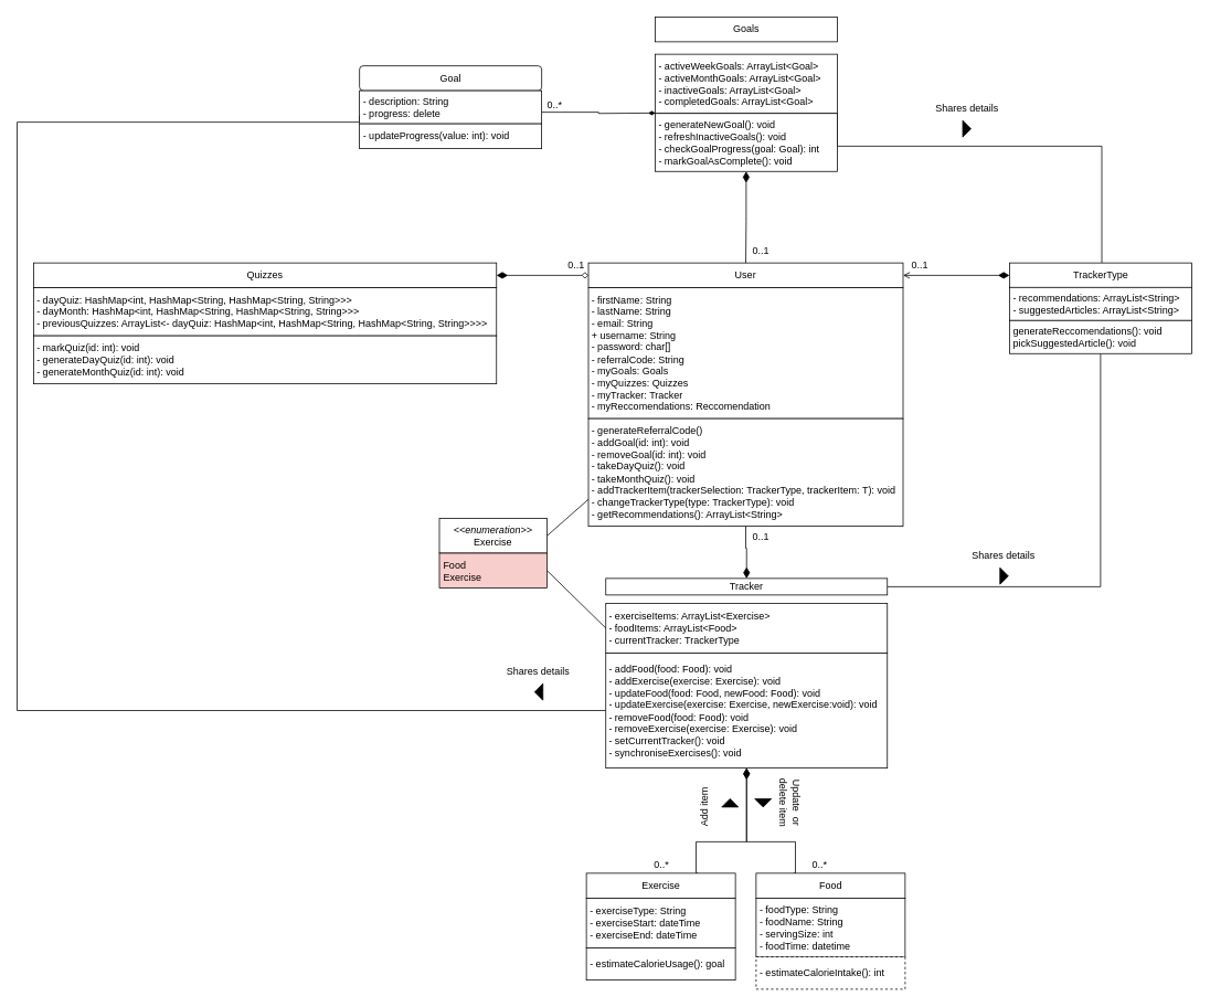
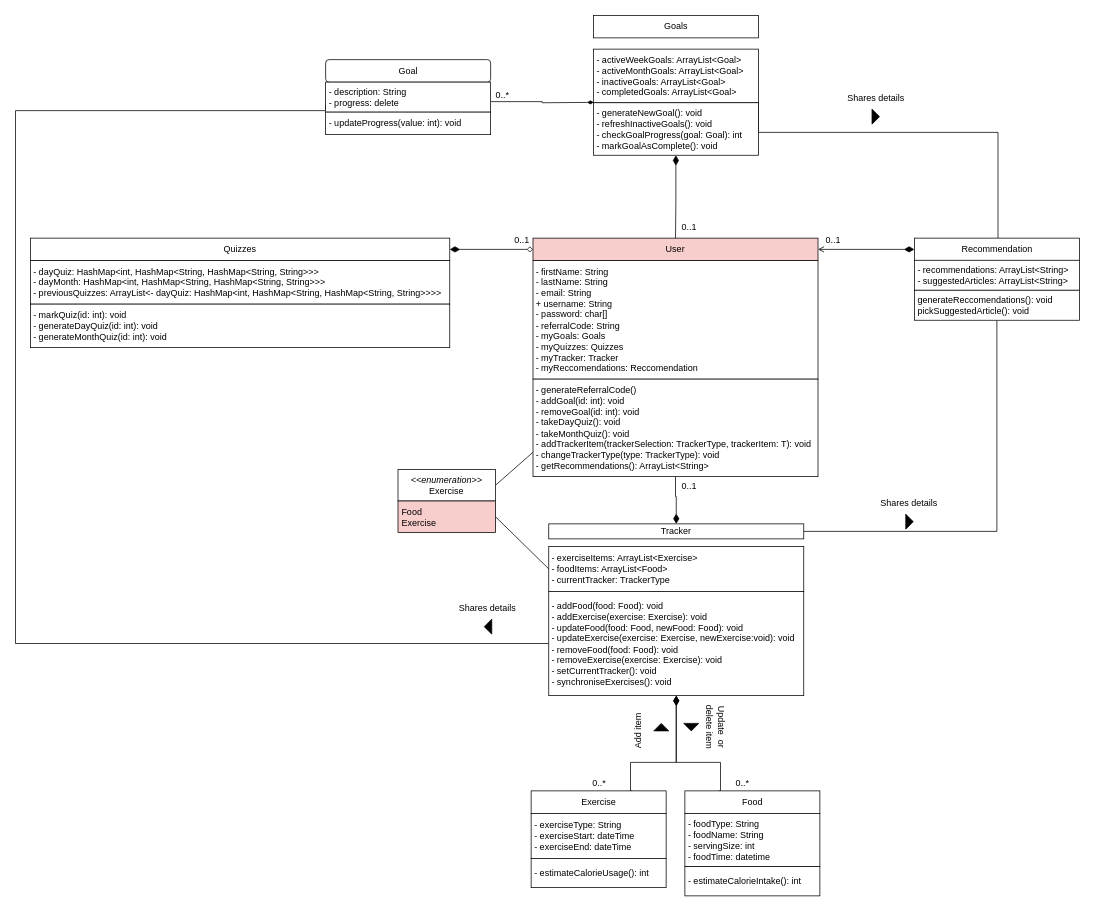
  <mxCell id="0" />
  <mxCell id="1" parent="0" />
- <mxCell id="2" value="User" style="rounded=0;whiteSpace=wrap;html=1;" vertex="1" parent="1"><mxGeometry x="710" y="317" width="380" height="30" as="geometry" /></mxCell>
+ <mxCell id="2" value="User" style="rounded=0;whiteSpace=wrap;html=1;fillColor=#f8cecc;" vertex="1" parent="1"><mxGeometry x="710" y="317" width="380" height="30" as="geometry" /></mxCell>
  <mxCell id="3" style="edgeStyle=orthogonalEdgeStyle;rounded=0;orthogonalLoop=1;jettySize=auto;html=1;exitX=0.5;exitY=0;exitDx=0;exitDy=0;entryX=0.5;entryY=1;entryDx=0;entryDy=0;endArrow=none;endFill=0;startArrow=diamondThin;startFill=1;startSize=11;" edge="1" parent="1" source="5" target="41"><mxGeometry relative="1" as="geometry" /></mxCell>
  <mxCell id="4" style="edgeStyle=orthogonalEdgeStyle;rounded=0;jumpSize=6;orthogonalLoop=1;jettySize=auto;html=1;exitX=1;exitY=0.5;exitDx=0;exitDy=0;entryX=0.5;entryY=1;entryDx=0;entryDy=0;strokeWidth=1;fontSize=12;startArrow=none;startFill=0;endArrow=none;endFill=0;startSize=6;endSize=11;" edge="1" parent="1" source="5" target="39"><mxGeometry relative="1" as="geometry" /></mxCell>
  <mxCell id="5" value="Tracker" style="rounded=0;whiteSpace=wrap;html=1;" vertex="1" parent="1"><mxGeometry x="731" y="698" width="340" height="20" as="geometry" /></mxCell>
  <mxCell id="6" style="edgeStyle=orthogonalEdgeStyle;rounded=0;orthogonalLoop=1;jettySize=auto;html=1;endArrow=diamondThin;endFill=1;endSize=11;exitX=0.75;exitY=0;exitDx=0;exitDy=0;" edge="1" parent="1" source="7" target="37"><mxGeometry relative="1" as="geometry"><Array as="points"><mxPoint x="840" y="1054" /><mxPoint x="840" y="1016" /><mxPoint x="901" y="1016" /></Array><mxPoint x="821.067" y="1053" as="sourcePoint" /><mxPoint x="901" y="921" as="targetPoint" /></mxGeometry></mxCell>
  <mxCell id="7" value="Exercise" style="rounded=0;whiteSpace=wrap;html=1;" vertex="1" parent="1"><mxGeometry x="707.5" y="1054" width="180" height="30" as="geometry" /></mxCell>
  <mxCell id="8" style="edgeStyle=orthogonalEdgeStyle;rounded=0;orthogonalLoop=1;jettySize=auto;html=1;endArrow=diamondThin;endFill=1;startSize=6;endSize=11;exitX=0.25;exitY=0;exitDx=0;exitDy=0;" edge="1" parent="1" source="9" target="37"><mxGeometry relative="1" as="geometry"><Array as="points"><mxPoint x="960" y="1054" /><mxPoint x="960" y="1016" /><mxPoint x="901" y="1016" /></Array><mxPoint x="901" y="921" as="targetPoint" /></mxGeometry></mxCell>
  <mxCell id="9" value="Food" style="rounded=0;whiteSpace=wrap;html=1;" vertex="1" parent="1"><mxGeometry x="912.5" y="1054" width="180" height="30" as="geometry" /></mxCell>
  <mxCell id="10" style="edgeStyle=orthogonalEdgeStyle;rounded=0;orthogonalLoop=1;jettySize=auto;html=1;entryX=1;entryY=0.5;entryDx=0;entryDy=0;endArrow=open;endFill=0;startArrow=diamondThin;startFill=1;startSize=11;" edge="1" parent="1" source="12" target="2"><mxGeometry relative="1" as="geometry" /></mxCell>
  <mxCell id="11" style="edgeStyle=orthogonalEdgeStyle;rounded=0;orthogonalLoop=1;jettySize=auto;html=1;entryX=1;entryY=1;entryDx=0;entryDy=0;endArrow=none;endFill=0;" edge="1" parent="1" source="12" target="48"><mxGeometry relative="1" as="geometry"><Array as="points"><mxPoint x="1330" y="176" /></Array></mxGeometry></mxCell>
- <mxCell id="12" value="TrackerType" style="rounded=0;whiteSpace=wrap;html=1;" vertex="1" parent="1"><mxGeometry x="1218.5" y="317" width="220" height="30" as="geometry" /></mxCell>
+ <mxCell id="12" value="Recommendation" style="rounded=0;whiteSpace=wrap;html=1;" vertex="1" parent="1"><mxGeometry x="1218.5" y="317" width="220" height="30" as="geometry" /></mxCell>
  <mxCell id="13" style="edgeStyle=orthogonalEdgeStyle;rounded=0;orthogonalLoop=1;jettySize=auto;html=1;entryX=0.5;entryY=0;entryDx=0;entryDy=0;endArrow=none;endFill=0;startArrow=diamondThin;startFill=1;endSize=6;jumpSize=6;fontSize=12;strokeWidth=1;startSize=11;exitX=0.5;exitY=1;exitDx=0;exitDy=0;" edge="1" parent="1" source="50" target="2"><mxGeometry relative="1" as="geometry" /></mxCell>
  <mxCell id="14" value="Goals" style="rounded=0;whiteSpace=wrap;html=1;" vertex="1" parent="1"><mxGeometry x="790.5" y="20" width="220" height="30" as="geometry" /></mxCell>
  <mxCell id="15" style="edgeStyle=orthogonalEdgeStyle;rounded=0;orthogonalLoop=1;jettySize=auto;html=1;entryX=0;entryY=0.5;entryDx=0;entryDy=0;endArrow=diamond;endFill=0;startArrow=diamondThin;startFill=1;startSize=11;" edge="1" parent="1" source="16" target="2"><mxGeometry relative="1" as="geometry" /></mxCell>
  <mxCell id="16" value="Quizzes" style="rounded=0;whiteSpace=wrap;html=1;" vertex="1" parent="1"><mxGeometry x="40" y="317" width="559" height="30" as="geometry" /></mxCell>
  <mxCell id="17" value="0..1" style="text;html=1;align=center;verticalAlign=middle;resizable=0;points=[];autosize=1;strokeColor=none;fillColor=none;" vertex="1" parent="1"><mxGeometry x="898" y="633" width="40" height="30" as="geometry" /></mxCell>
  <mxCell id="18" value="0..1" style="text;html=1;align=center;verticalAlign=middle;resizable=0;points=[];autosize=1;strokeColor=none;fillColor=none;" vertex="1" parent="1"><mxGeometry x="1090" y="305" width="40" height="30" as="geometry" /></mxCell>
  <mxCell id="19" value="0..1" style="text;html=1;align=center;verticalAlign=middle;resizable=0;points=[];autosize=1;strokeColor=none;fillColor=none;" vertex="1" parent="1"><mxGeometry x="898" y="287" width="40" height="30" as="geometry" /></mxCell>
  <mxCell id="20" value="0..1" style="text;html=1;align=center;verticalAlign=middle;resizable=0;points=[];autosize=1;strokeColor=none;fillColor=none;" vertex="1" parent="1"><mxGeometry x="675" y="305" width="40" height="30" as="geometry" /></mxCell>
  <mxCell id="21" value="0..*" style="text;html=1;align=center;verticalAlign=middle;resizable=0;points=[];autosize=1;strokeColor=none;fillColor=none;" vertex="1" parent="1"><mxGeometry x="777.5" y="1029" width="40" height="30" as="geometry" /></mxCell>
  <mxCell id="22" value="0..*" style="text;html=1;align=center;verticalAlign=middle;resizable=0;points=[];autosize=1;strokeColor=none;fillColor=none;" vertex="1" parent="1"><mxGeometry x="968.5" y="1029" width="40" height="30" as="geometry" /></mxCell>
  <mxCell id="23" value="" style="triangle;whiteSpace=wrap;html=1;fontSize=12;fillColor=#000000;rotation=-90;" vertex="1" parent="1"><mxGeometry x="876" y="959" width="10" height="20" as="geometry" /></mxCell>
  <mxCell id="24" value="" style="triangle;whiteSpace=wrap;html=1;fontSize=12;fillColor=#000000;rotation=90;" vertex="1" parent="1"><mxGeometry x="916" y="959" width="10" height="20" as="geometry" /></mxCell>
  <mxCell id="25" value="Add item" style="text;html=1;strokeColor=none;fillColor=none;align=center;verticalAlign=middle;whiteSpace=wrap;rounded=0;fontSize=12;rotation=-90;" vertex="1" parent="1"><mxGeometry x="821" y="959" width="60" height="30" as="geometry" /></mxCell>
  <mxCell id="26" value="Update&amp;nbsp; or delete item" style="text;html=1;strokeColor=none;fillColor=none;align=center;verticalAlign=middle;whiteSpace=wrap;rounded=0;fontSize=12;rotation=90;" vertex="1" parent="1"><mxGeometry x="921" y="954" width="65" height="30" as="geometry" /></mxCell>
  <mxCell id="27" value="" style="triangle;whiteSpace=wrap;html=1;fontSize=12;fillColor=#000000;" vertex="1" parent="1"><mxGeometry x="1207" y="685" width="10" height="20" as="geometry" /></mxCell>
  <mxCell id="28" value="" style="triangle;whiteSpace=wrap;html=1;fontSize=12;fillColor=#000000;" vertex="1" parent="1"><mxGeometry x="1162" y="145" width="10" height="20" as="geometry" /></mxCell>
  <mxCell id="29" value="Shares details" style="text;html=1;strokeColor=none;fillColor=none;align=center;verticalAlign=middle;whiteSpace=wrap;rounded=0;fontSize=12;" vertex="1" parent="1"><mxGeometry x="1127.5" y="115" width="79" height="30" as="geometry" /></mxCell>
  <mxCell id="30" value="Shares details" style="text;html=1;strokeColor=none;fillColor=none;align=center;verticalAlign=middle;whiteSpace=wrap;rounded=0;fontSize=12;" vertex="1" parent="1"><mxGeometry x="1172" y="655" width="79" height="30" as="geometry" /></mxCell>
  <mxCell id="31" value="- exerciseType: String&lt;br&gt;- exerciseStart: dateTime&lt;br&gt;- exerciseEnd: dateTime" style="rounded=0;whiteSpace=wrap;html=1;align=left;spacingLeft=2;" vertex="1" parent="1"><mxGeometry x="707.5" y="1084" width="180" height="60" as="geometry" /></mxCell>
- <mxCell id="32" value="- estimateCalorieUsage(): goal" style="rounded=0;whiteSpace=wrap;html=1;align=left;spacingLeft=2;" vertex="1" parent="1"><mxGeometry x="707.5" y="1144" width="180" height="39" as="geometry" /></mxCell>
+ <mxCell id="32" value="- estimateCalorieUsage(): int" style="rounded=0;whiteSpace=wrap;html=1;align=left;spacingLeft=2;" vertex="1" parent="1"><mxGeometry x="707.5" y="1144" width="180" height="39" as="geometry" /></mxCell>
  <mxCell id="33" value="- foodType: String&lt;br&gt;- foodName: String&lt;br&gt;- servingSize: int&lt;br&gt;- foodTime: datetime" style="rounded=0;whiteSpace=wrap;html=1;align=left;spacingLeft=2;" vertex="1" parent="1"><mxGeometry x="912.5" y="1084" width="180" height="71" as="geometry" /></mxCell>
- <mxCell id="34" value="- estimateCalorieIntake(): int" style="rounded=0;whiteSpace=wrap;html=1;align=left;spacingLeft=2;dashed=1;" vertex="1" parent="1"><mxGeometry x="912.5" y="1155" width="180" height="39" as="geometry" /></mxCell>
+ <mxCell id="34" value="- estimateCalorieIntake(): int" style="rounded=0;whiteSpace=wrap;html=1;align=left;spacingLeft=2;" vertex="1" parent="1"><mxGeometry x="912.5" y="1155" width="180" height="39" as="geometry" /></mxCell>
  <mxCell id="35" value="- exerciseItems: ArrayList&amp;lt;Exercise&amp;gt;&lt;br&gt;- foodItems: ArrayList&amp;lt;Food&amp;gt;&lt;br&gt;- currentTracker:&amp;nbsp;&lt;span style=&quot;text-align: center;&quot;&gt;TrackerType&lt;/span&gt;" style="rounded=0;whiteSpace=wrap;html=1;align=left;spacingLeft=2;" vertex="1" parent="1"><mxGeometry x="731" y="728" width="340" height="60" as="geometry" /></mxCell>
  <mxCell id="36" style="edgeStyle=orthogonalEdgeStyle;rounded=0;orthogonalLoop=1;jettySize=auto;html=1;entryX=0;entryY=0.75;entryDx=0;entryDy=0;startArrow=none;startFill=0;endArrow=none;endFill=0;" edge="1" parent="1" source="37" target="52"><mxGeometry relative="1" as="geometry"><Array as="points"><mxPoint x="20" y="858" /><mxPoint x="20" y="147" /></Array></mxGeometry></mxCell>
  <mxCell id="37" value="- addFood(food: Food): void&lt;br&gt;- addExercise(exercise: Exercise): void&lt;br&gt;- updateFood(food: Food, newFood: Food): void&lt;br&gt;- updateExercise(exercise: Exercise, newExercise:void): void&lt;br&gt;- removeFood(food: Food): void&lt;br&gt;- removeExercise(exercise: Exercise): void&lt;br&gt;- setCurrentTracker(): void&lt;br&gt;- synchroniseExercises(): void" style="rounded=0;whiteSpace=wrap;html=1;align=left;spacingLeft=2;" vertex="1" parent="1"><mxGeometry x="731" y="788" width="340" height="139" as="geometry" /></mxCell>
  <mxCell id="38" value="- recommendations: ArrayList&amp;lt;String&amp;gt;&lt;br&gt;- suggestedArticles: ArrayList&amp;lt;String&amp;gt;" style="rounded=0;whiteSpace=wrap;html=1;align=left;spacingLeft=2;" vertex="1" parent="1"><mxGeometry x="1218.5" y="346.5" width="220" height="40" as="geometry" /></mxCell>
  <mxCell id="39" value="generateReccomendations(): void&lt;br&gt;pickSuggestedArticle(): void" style="rounded=0;whiteSpace=wrap;html=1;align=left;spacingLeft=2;" vertex="1" parent="1"><mxGeometry x="1218.5" y="386.5" width="220" height="40" as="geometry" /></mxCell>
  <mxCell id="40" value="- firstName: String&lt;br&gt;- lastName: String&lt;br&gt;- email: String&lt;br&gt;+ username: String&lt;br&gt;- password: char[]&lt;br&gt;- referralCode: String&lt;br&gt;- myGoals: Goals&lt;br&gt;- myQuizzes: Quizzes&lt;br&gt;- myTracker: Tracker&lt;br&gt;- myReccomendations: Reccomendation" style="rounded=0;whiteSpace=wrap;html=1;align=left;spacingLeft=2;" vertex="1" parent="1"><mxGeometry x="710" y="347" width="380" height="158" as="geometry" /></mxCell>
  <mxCell id="41" value="- generateReferralCode()&lt;br&gt;- addGoal(id: int): void&lt;br&gt;- removeGoal(id: int): void&lt;br&gt;- takeDayQuiz(): void&lt;br&gt;- takeMonthQuiz(): void&lt;br&gt;- addTrackerItem(trackerSelection:&amp;nbsp;&lt;span style=&quot;text-align: center;&quot;&gt;TrackerType&lt;/span&gt;, trackerItem: T): void&lt;br&gt;- changeTrackerType(type: TrackerType): void&lt;br&gt;- getRecommendations(): ArrayList&amp;lt;String&amp;gt;" style="rounded=0;whiteSpace=wrap;html=1;align=left;spacingLeft=2;" vertex="1" parent="1"><mxGeometry x="710" y="505" width="380" height="130" as="geometry" /></mxCell>
  <mxCell id="42" style="rounded=0;orthogonalLoop=1;jettySize=auto;html=1;exitX=1;exitY=0.5;exitDx=0;exitDy=0;endArrow=none;endFill=0;entryX=0;entryY=0.75;entryDx=0;entryDy=0;" edge="1" parent="1" source="43" target="41"><mxGeometry relative="1" as="geometry" /></mxCell>
  <mxCell id="43" value="&lt;i&gt;&amp;lt;&amp;lt;enumeration&amp;gt;&amp;gt;&lt;/i&gt;&lt;br&gt;Exercise" style="rounded=0;whiteSpace=wrap;html=1;" vertex="1" parent="1"><mxGeometry x="530" y="625.5" width="130" height="42" as="geometry" /></mxCell>
  <mxCell id="44" style="edgeStyle=none;rounded=0;orthogonalLoop=1;jettySize=auto;html=1;exitX=1;exitY=0.5;exitDx=0;exitDy=0;entryX=0;entryY=0.5;entryDx=0;entryDy=0;endArrow=none;endFill=0;" edge="1" parent="1" source="45" target="35"><mxGeometry relative="1" as="geometry" /></mxCell>
  <mxCell id="45" value="&lt;div style=&quot;&quot;&gt;&lt;span style=&quot;background-color: initial;&quot;&gt;Food&lt;/span&gt;&lt;/div&gt;&lt;div style=&quot;&quot;&gt;&lt;span style=&quot;background-color: initial;&quot;&gt;Exercise&lt;/span&gt;&lt;/div&gt;" style="rounded=0;whiteSpace=wrap;html=1;align=left;spacingLeft=3;fillColor=#f8cecc;" vertex="1" parent="1"><mxGeometry x="530" y="667.5" width="130" height="42" as="geometry" /></mxCell>
  <mxCell id="46" value="- dayQuiz: HashMap&amp;lt;int, HashMap&amp;lt;String, HashMap&amp;lt;String, String&amp;gt;&amp;gt;&amp;gt;&lt;br&gt;- dayMonth: HashMap&amp;lt;int, HashMap&amp;lt;String, HashMap&amp;lt;String, String&amp;gt;&amp;gt;&amp;gt;&lt;br&gt;- previousQuizzes: ArrayList&amp;lt;- dayQuiz: HashMap&amp;lt;int, HashMap&amp;lt;String, HashMap&amp;lt;String, String&amp;gt;&amp;gt;&amp;gt;&amp;gt;" style="rounded=0;whiteSpace=wrap;html=1;align=left;spacingLeft=2;" vertex="1" parent="1"><mxGeometry x="40" y="347" width="559" height="58" as="geometry" /></mxCell>
  <mxCell id="47" value="- markQuiz(id: int): void&lt;br&gt;- generateDayQuiz(id: int): void&lt;br&gt;- generateMonthQuiz(id: int): void" style="rounded=0;whiteSpace=wrap;html=1;align=left;spacingLeft=2;" vertex="1" parent="1"><mxGeometry x="40" y="405" width="559" height="58" as="geometry" /></mxCell>
  <mxCell id="48" value="- activeWeekGoals: ArrayList&amp;lt;Goal&amp;gt;&lt;br&gt;- activeMonthGoals: ArrayList&amp;lt;Goal&amp;gt;&lt;br&gt;- inactiveGoals: ArrayList&amp;lt;Goal&amp;gt;&lt;br&gt;- completedGoals: ArrayList&amp;lt;Goal&amp;gt;" style="rounded=0;whiteSpace=wrap;html=1;align=left;spacingLeft=2;" vertex="1" parent="1"><mxGeometry x="790.5" y="65" width="220" height="71.5" as="geometry" /></mxCell>
  <mxCell id="49" style="edgeStyle=orthogonalEdgeStyle;rounded=0;orthogonalLoop=1;jettySize=auto;html=1;entryX=1.001;entryY=0.65;entryDx=0;entryDy=0;entryPerimeter=0;startArrow=diamondThin;startFill=1;endArrow=none;endFill=0;" edge="1" parent="1" target="52"><mxGeometry relative="1" as="geometry"><mxPoint x="791" y="136" as="sourcePoint" /><mxPoint x="671.5" y="138.32" as="targetPoint" /><Array as="points" /></mxGeometry></mxCell>
  <mxCell id="50" value="- generateNewGoal(): void&lt;br&gt;- refreshInactiveGoals(): void&lt;br&gt;- checkGoalProgress(goal: Goal): int&lt;br&gt;- markGoalAsComplete(): void" style="rounded=0;whiteSpace=wrap;html=1;align=left;spacingLeft=2;" vertex="1" parent="1"><mxGeometry x="790.5" y="136.5" width="220" height="70" as="geometry" /></mxCell>
  <mxCell id="51" value="Goal" style="whiteSpace=wrap;html=1;rounded=1;" vertex="1" parent="1"><mxGeometry x="433.5" y="79" width="220" height="30" as="geometry" /></mxCell>
  <mxCell id="52" value="- description: String&lt;br&gt;- progress: delete" style="rounded=0;whiteSpace=wrap;html=1;align=left;spacingLeft=2;" vertex="1" parent="1"><mxGeometry x="433.5" y="109" width="220" height="40" as="geometry" /></mxCell>
  <mxCell id="53" value="- updateProgress(value: int): void" style="rounded=0;whiteSpace=wrap;html=1;align=left;spacingLeft=2;" vertex="1" parent="1"><mxGeometry x="433.5" y="149" width="220" height="30" as="geometry" /></mxCell>
  <mxCell id="54" value="0..*" style="text;html=1;align=center;verticalAlign=middle;resizable=0;points=[];autosize=1;strokeColor=none;fillColor=none;" vertex="1" parent="1"><mxGeometry x="649" y="112" width="40" height="30" as="geometry" /></mxCell>
  <mxCell id="55" value="" style="triangle;whiteSpace=wrap;html=1;fontSize=12;fillColor=#000000;rotation=-180;" vertex="1" parent="1"><mxGeometry x="645" y="825" width="10" height="20" as="geometry" /></mxCell>
  <mxCell id="56" value="Shares details" style="text;html=1;strokeColor=none;fillColor=none;align=center;verticalAlign=middle;whiteSpace=wrap;rounded=0;fontSize=12;" vertex="1" parent="1"><mxGeometry x="610" y="795" width="79" height="30" as="geometry" /></mxCell>
